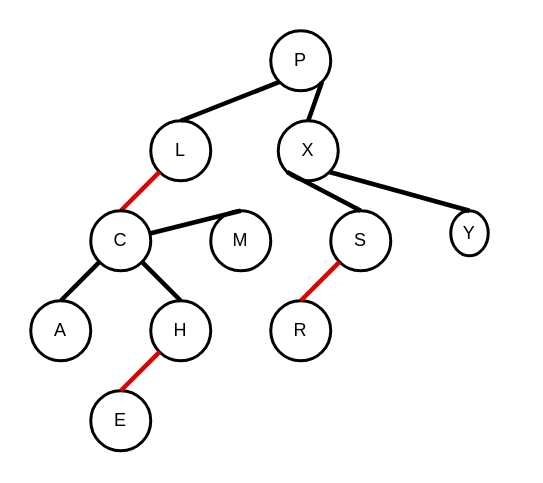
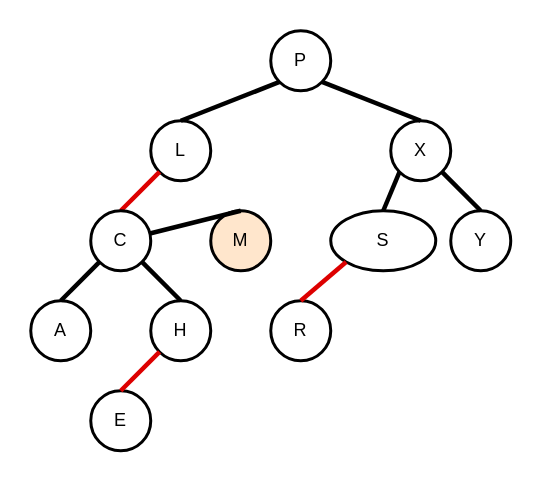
  <mxCell id="0" />
  <mxCell id="1" parent="0" />
  <mxCell id="2" value="P" style="ellipse;whiteSpace=wrap;html=1;aspect=fixed;strokeWidth=2;" parent="1" vertex="1"><mxGeometry x="180" y="20" width="40" height="40" as="geometry" /></mxCell>
  <mxCell id="3" value="L" style="ellipse;whiteSpace=wrap;html=1;aspect=fixed;strokeWidth=2;" vertex="1" parent="1"><mxGeometry x="100" y="80" width="40" height="40" as="geometry" /></mxCell>
  <mxCell id="4" value="" style="endArrow=none;html=1;exitX=0;exitY=1;exitDx=0;exitDy=0;entryX=0.5;entryY=0;entryDx=0;entryDy=0;endSize=6;startSize=6;jumpSize=6;strokeWidth=3;fillColor=#ffcccc;" edge="1" parent="1" source="2" target="3"><mxGeometry width="50" height="50" relative="1" as="geometry"><mxPoint x="175.858" y="50.002" as="sourcePoint" /><mxPoint x="150" y="75.86" as="targetPoint" /></mxGeometry></mxCell>
- <mxCell id="5" value="X" style="ellipse;whiteSpace=wrap;html=1;aspect=fixed;strokeWidth=2;" vertex="1" parent="1"><mxGeometry x="185" y="80" width="40" height="40" as="geometry" /></mxCell>
+ <mxCell id="5" value="X" style="ellipse;whiteSpace=wrap;html=1;aspect=fixed;strokeWidth=2;" vertex="1" parent="1"><mxGeometry x="260" y="80" width="40" height="40" as="geometry" /></mxCell>
  <mxCell id="6" value="" style="endArrow=none;html=1;exitX=0.5;exitY=0;exitDx=0;exitDy=0;entryX=1;entryY=1;entryDx=0;entryDy=0;endSize=6;startSize=6;jumpSize=6;strokeWidth=3;fillColor=#ffcccc;" edge="1" parent="1" source="5" target="2"><mxGeometry width="50" height="50" relative="1" as="geometry"><mxPoint x="195.858" y="64.142" as="sourcePoint" /><mxPoint x="170" y="90" as="targetPoint" /></mxGeometry></mxCell>
- <mxCell id="7" value="M" style="ellipse;whiteSpace=wrap;html=1;aspect=fixed;strokeWidth=2;" vertex="1" parent="1"><mxGeometry x="140" y="140" width="40" height="40" as="geometry" /></mxCell>
+ <mxCell id="7" value="M" style="ellipse;whiteSpace=wrap;html=1;aspect=fixed;strokeWidth=2;fillColor=#ffe6cc;" vertex="1" parent="1"><mxGeometry x="140" y="140" width="40" height="40" as="geometry" /></mxCell>
  <mxCell id="8" value="" style="endArrow=none;html=1;exitX=0.5;exitY=0;exitDx=0;exitDy=0;endSize=6;startSize=6;jumpSize=6;strokeWidth=3;fillColor=#ffcccc;" edge="1" parent="1" source="7" target="13"><mxGeometry width="50" height="50" relative="1" as="geometry"><mxPoint x="250" y="30" as="sourcePoint" /><mxPoint x="224.142" y="4.142" as="targetPoint" /></mxGeometry></mxCell>
- <mxCell id="9" value="S" style="ellipse;whiteSpace=wrap;html=1;aspect=fixed;strokeWidth=2;" vertex="1" parent="1"><mxGeometry x="220" y="140" width="40" height="40" as="geometry" /></mxCell>
+ <mxCell id="9" value="S" style="ellipse;whiteSpace=wrap;html=1;aspect=fixed;strokeWidth=2;" vertex="1" parent="1"><mxGeometry x="220" y="140" width="70" height="40" as="geometry" /></mxCell>
  <mxCell id="10" value="" style="endArrow=none;html=1;exitX=0;exitY=1;exitDx=0;exitDy=0;entryX=0.5;entryY=0;entryDx=0;entryDy=0;endSize=6;startSize=6;jumpSize=6;strokeWidth=3;fillColor=#ffcccc;" edge="1" parent="1" target="9" source="5"><mxGeometry width="50" height="50" relative="1" as="geometry"><mxPoint x="295.858" y="124.142" as="sourcePoint" /><mxPoint x="374.142" y="74.142" as="targetPoint" /></mxGeometry></mxCell>
  <mxCell id="11" value="H" style="ellipse;whiteSpace=wrap;html=1;aspect=fixed;strokeWidth=2;" vertex="1" parent="1"><mxGeometry x="100" y="200" width="40" height="40" as="geometry" /></mxCell>
  <mxCell id="12" value="" style="endArrow=none;html=1;exitX=0;exitY=1;exitDx=0;exitDy=0;entryX=0.5;entryY=0;entryDx=0;entryDy=0;endSize=6;startSize=6;jumpSize=6;strokeWidth=3;fillColor=#ffcccc;strokeColor=#DD0000;" edge="1" parent="1" source="3" target="13"><mxGeometry width="50" height="50" relative="1" as="geometry"><mxPoint x="155.858" y="64.142" as="sourcePoint" /><mxPoint x="130" y="90" as="targetPoint" /></mxGeometry></mxCell>
  <mxCell id="13" value="C" style="ellipse;whiteSpace=wrap;html=1;aspect=fixed;strokeWidth=2;" vertex="1" parent="1"><mxGeometry x="60" y="140" width="40" height="40" as="geometry" /></mxCell>
  <mxCell id="14" value="" style="endArrow=none;html=1;exitX=0.5;exitY=0;exitDx=0;exitDy=0;entryX=1;entryY=1;entryDx=0;entryDy=0;endSize=6;startSize=6;jumpSize=6;strokeWidth=3;fillColor=#ffcccc;" edge="1" parent="1" source="11" target="13"><mxGeometry width="50" height="50" relative="1" as="geometry"><mxPoint x="235.858" y="4.142" as="sourcePoint" /><mxPoint x="170" y="30" as="targetPoint" /></mxGeometry></mxCell>
- <mxCell id="15" value="Y" style="ellipse;whiteSpace=wrap;html=1;aspect=fixed;strokeWidth=2;" vertex="1" parent="1"><mxGeometry x="300" y="140" width="25" height="30" as="geometry" /></mxCell>
+ <mxCell id="15" value="Y" style="ellipse;whiteSpace=wrap;html=1;aspect=fixed;strokeWidth=2;" vertex="1" parent="1"><mxGeometry x="300" y="140" width="40" height="40" as="geometry" /></mxCell>
  <mxCell id="16" value="" style="endArrow=none;html=1;exitX=0.5;exitY=0;exitDx=0;exitDy=0;entryX=1;entryY=1;entryDx=0;entryDy=0;endSize=6;startSize=6;jumpSize=6;strokeWidth=3;fillColor=#ffcccc;" edge="1" parent="1" source="15" target="5"><mxGeometry width="50" height="50" relative="1" as="geometry"><mxPoint x="290" y="90" as="sourcePoint" /><mxPoint x="224.142" y="64.142" as="targetPoint" /></mxGeometry></mxCell>
  <mxCell id="17" value="A" style="ellipse;whiteSpace=wrap;html=1;aspect=fixed;strokeWidth=2;" vertex="1" parent="1"><mxGeometry x="20" y="200" width="40" height="40" as="geometry" /></mxCell>
  <mxCell id="18" value="" style="endArrow=none;html=1;exitX=0;exitY=1;exitDx=0;exitDy=0;entryX=0.5;entryY=0;entryDx=0;entryDy=0;endSize=6;startSize=6;jumpSize=6;strokeWidth=3;fillColor=#ffcccc;" edge="1" parent="1" source="13" target="17"><mxGeometry width="50" height="50" relative="1" as="geometry"><mxPoint x="115.858" y="124.142" as="sourcePoint" /><mxPoint x="90" y="150" as="targetPoint" /></mxGeometry></mxCell>
  <mxCell id="19" value="E" style="ellipse;whiteSpace=wrap;html=1;aspect=fixed;strokeWidth=2;" vertex="1" parent="1"><mxGeometry x="60" y="260" width="40" height="40" as="geometry" /></mxCell>
  <mxCell id="20" value="" style="endArrow=none;html=1;exitX=0;exitY=1;exitDx=0;exitDy=0;entryX=0.5;entryY=0;entryDx=0;entryDy=0;endSize=6;startSize=6;jumpSize=6;strokeWidth=3;fillColor=#ffcccc;strokeColor=#DD0000;" edge="1" parent="1" source="11" target="19"><mxGeometry width="50" height="50" relative="1" as="geometry"><mxPoint x="115.858" y="124.142" as="sourcePoint" /><mxPoint x="90" y="150" as="targetPoint" /></mxGeometry></mxCell>
  <mxCell id="21" value="R" style="ellipse;whiteSpace=wrap;html=1;aspect=fixed;strokeWidth=2;" vertex="1" parent="1"><mxGeometry x="180" y="200" width="40" height="40" as="geometry" /></mxCell>
  <mxCell id="22" value="" style="endArrow=none;html=1;exitX=0;exitY=1;exitDx=0;exitDy=0;entryX=0.5;entryY=0;entryDx=0;entryDy=0;endSize=6;startSize=6;jumpSize=6;strokeWidth=3;fillColor=#ffcccc;strokeColor=#DD0000;" edge="1" parent="1" source="9" target="21"><mxGeometry width="50" height="50" relative="1" as="geometry"><mxPoint x="115.858" y="244.142" as="sourcePoint" /><mxPoint x="90" y="270" as="targetPoint" /></mxGeometry></mxCell>
